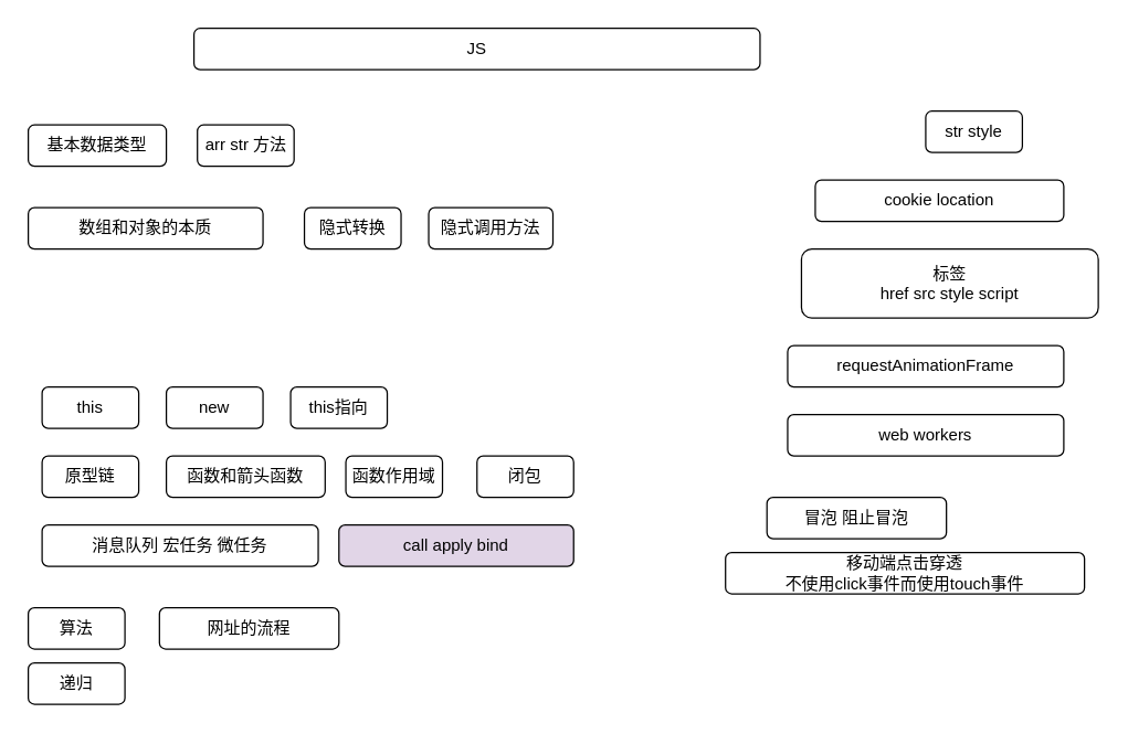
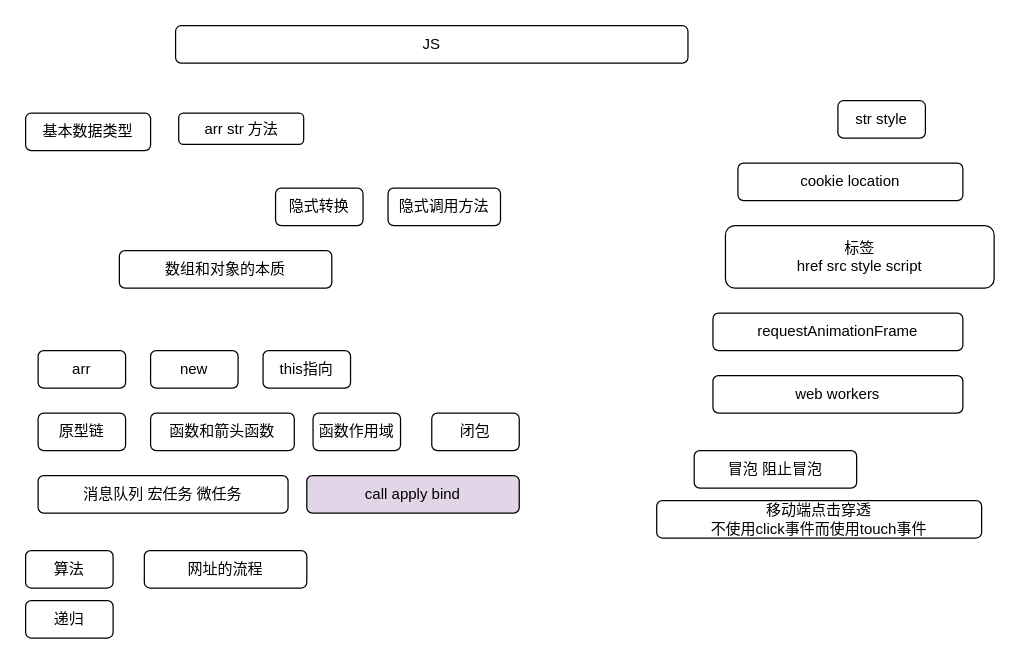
  <mxCell id="0" />
  <mxCell id="1" parent="0" />
  <mxCell id="2" value="JS" style="rounded=1;whiteSpace=wrap;html=1;" parent="1" vertex="1"><mxGeometry x="140" y="20" width="410" height="30" as="geometry" /></mxCell>
  <mxCell id="3" value="基本数据类型" style="rounded=1;whiteSpace=wrap;html=1;" parent="1" vertex="1"><mxGeometry x="20" y="90" width="100" height="30" as="geometry" /></mxCell>
- <mxCell id="4" value="arr str 方法" style="rounded=1;whiteSpace=wrap;html=1;" parent="1" vertex="1"><mxGeometry x="142.5" y="90" width="70" height="30" as="geometry" /></mxCell>
- <mxCell id="5" value="this" style="rounded=1;whiteSpace=wrap;html=1;" parent="1" vertex="1"><mxGeometry x="30" y="280" width="70" height="30" as="geometry" /></mxCell>
+ <mxCell id="4" value="arr str 方法" style="rounded=1;whiteSpace=wrap;html=1;" parent="1" vertex="1"><mxGeometry x="142.5" y="90" width="100" height="25" as="geometry" /></mxCell>
+ <mxCell id="5" value="arr" style="rounded=1;whiteSpace=wrap;html=1;" parent="1" vertex="1"><mxGeometry x="30" y="280" width="70" height="30" as="geometry" /></mxCell>
  <mxCell id="6" value="new" style="rounded=1;whiteSpace=wrap;html=1;" parent="1" vertex="1"><mxGeometry x="120" y="280" width="70" height="30" as="geometry" /></mxCell>
  <mxCell id="7" value="原型链" style="rounded=1;whiteSpace=wrap;html=1;" parent="1" vertex="1"><mxGeometry x="30" y="330" width="70" height="30" as="geometry" /></mxCell>
  <mxCell id="8" value="函数和箭头函数" style="rounded=1;whiteSpace=wrap;html=1;" parent="1" vertex="1"><mxGeometry x="120" y="330" width="115" height="30" as="geometry" /></mxCell>
  <mxCell id="9" value="消息队列 宏任务 微任务" style="rounded=1;whiteSpace=wrap;html=1;" parent="1" vertex="1"><mxGeometry x="30" y="380" width="200" height="30" as="geometry" /></mxCell>
  <mxCell id="10" value="str style" style="rounded=1;whiteSpace=wrap;html=1;" parent="1" vertex="1"><mxGeometry x="670" y="80" width="70" height="30" as="geometry" /></mxCell>
  <mxCell id="11" value="cookie location" style="rounded=1;whiteSpace=wrap;html=1;" parent="1" vertex="1"><mxGeometry x="590" y="130" width="180" height="30" as="geometry" /></mxCell>
- <mxCell id="12" value="数组和对象的本质" style="rounded=1;whiteSpace=wrap;html=1;" parent="1" vertex="1"><mxGeometry x="20" y="150" width="170" height="30" as="geometry" /></mxCell>
+ <mxCell id="12" value="数组和对象的本质" style="rounded=1;whiteSpace=wrap;html=1;" parent="1" vertex="1"><mxGeometry x="95" y="200" width="170" height="30" as="geometry" /></mxCell>
  <mxCell id="13" value="算法" style="rounded=1;whiteSpace=wrap;html=1;" parent="1" vertex="1"><mxGeometry x="20" y="440" width="70" height="30" as="geometry" /></mxCell>
  <mxCell id="14" value="递归" style="rounded=1;whiteSpace=wrap;html=1;" parent="1" vertex="1"><mxGeometry x="20" y="480" width="70" height="30" as="geometry" /></mxCell>
  <mxCell id="15" value="网址的流程" style="rounded=1;whiteSpace=wrap;html=1;" parent="1" vertex="1"><mxGeometry x="115" y="440" width="130" height="30" as="geometry" /></mxCell>
  <mxCell id="16" value="闭包" style="rounded=1;whiteSpace=wrap;html=1;" parent="1" vertex="1"><mxGeometry x="345" y="330" width="70" height="30" as="geometry" /></mxCell>
  <mxCell id="17" value="函数作用域" style="rounded=1;whiteSpace=wrap;html=1;" parent="1" vertex="1"><mxGeometry x="250" y="330" width="70" height="30" as="geometry" /></mxCell>
  <mxCell id="18" value="this指向" style="rounded=1;whiteSpace=wrap;html=1;" parent="1" vertex="1"><mxGeometry x="210" y="280" width="70" height="30" as="geometry" /></mxCell>
  <mxCell id="19" value="标签&lt;br&gt;href src style script" style="rounded=1;whiteSpace=wrap;html=1;" parent="1" vertex="1"><mxGeometry x="580" y="180" width="215" height="50" as="geometry" /></mxCell>
  <mxCell id="20" value="requestAnimationFrame" style="rounded=1;whiteSpace=wrap;html=1;" parent="1" vertex="1"><mxGeometry x="570" y="250" width="200" height="30" as="geometry" /></mxCell>
  <mxCell id="21" value="web workers" style="rounded=1;whiteSpace=wrap;html=1;" parent="1" vertex="1"><mxGeometry x="570" y="300" width="200" height="30" as="geometry" /></mxCell>
  <mxCell id="22" value="call apply bind" style="rounded=1;whiteSpace=wrap;html=1;fillColor=#e1d5e7;" parent="1" vertex="1"><mxGeometry x="245" y="380" width="170" height="30" as="geometry" /></mxCell>
  <mxCell id="23" value="隐式转换" style="rounded=1;whiteSpace=wrap;html=1;" parent="1" vertex="1"><mxGeometry x="220" y="150" width="70" height="30" as="geometry" /></mxCell>
  <mxCell id="24" value="隐式调用方法" style="rounded=1;whiteSpace=wrap;html=1;" parent="1" vertex="1"><mxGeometry x="310" y="150" width="90" height="30" as="geometry" /></mxCell>
  <mxCell id="25" value="冒泡 阻止冒泡" style="rounded=1;whiteSpace=wrap;html=1;" parent="1" vertex="1"><mxGeometry x="555" y="360" width="130" height="30" as="geometry" /></mxCell>
  <mxCell id="26" value="移动端点击穿透&lt;br&gt;不使用click事件而使用touch事件" style="rounded=1;whiteSpace=wrap;html=1;" vertex="1" parent="1"><mxGeometry x="525" y="400" width="260" height="30" as="geometry" /></mxCell>
